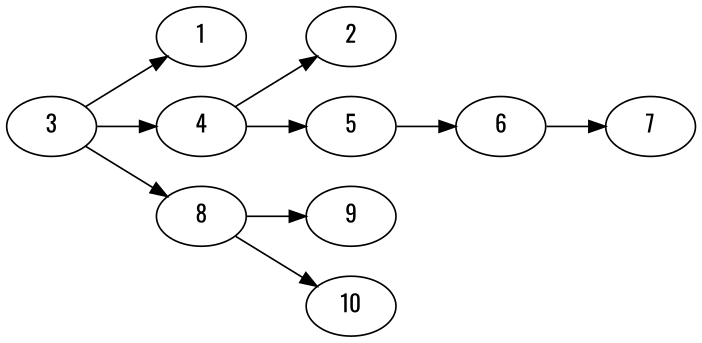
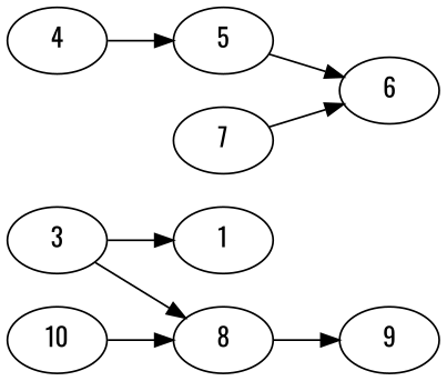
  digraph {
    fontname=Oswald
    rankdir=LR
    node [fontname=Oswald]
    edge [fontname=Oswald]
    3
    1
    4
    8
-   2
    5
    9
    10
    6
    7
    3 -> 1
-   3 -> 4
    3 -> 8
-   4 -> 2
    4 -> 5
    8 -> 9
-   8 -> 10
+   10 -> 8
    5 -> 6
-   6 -> 7
+   7 -> 6
  }
